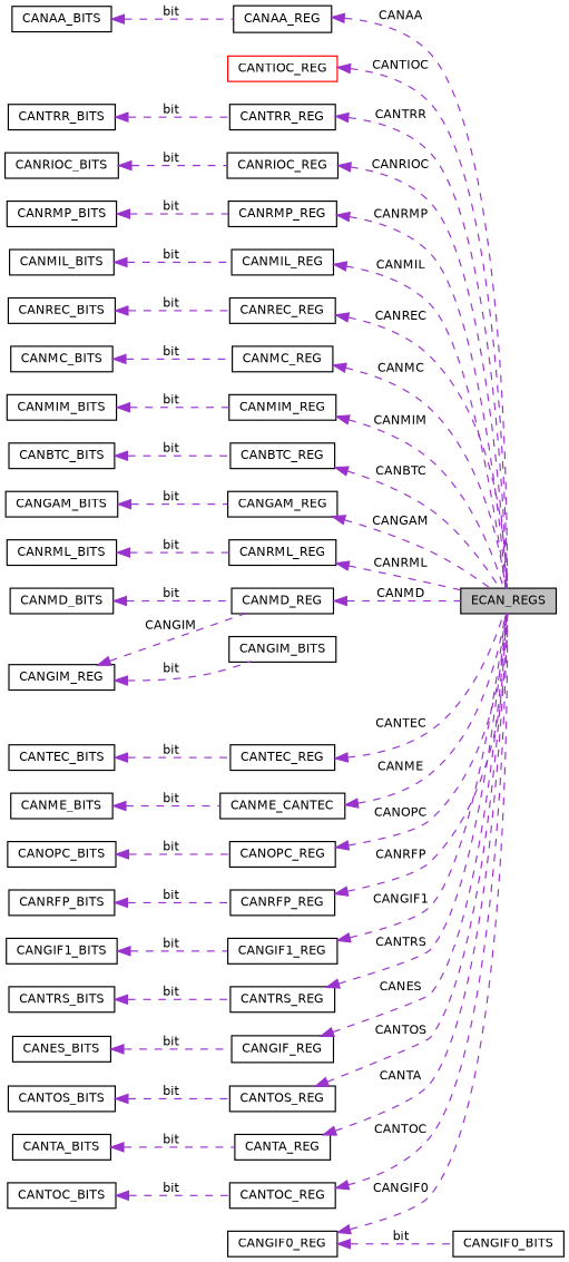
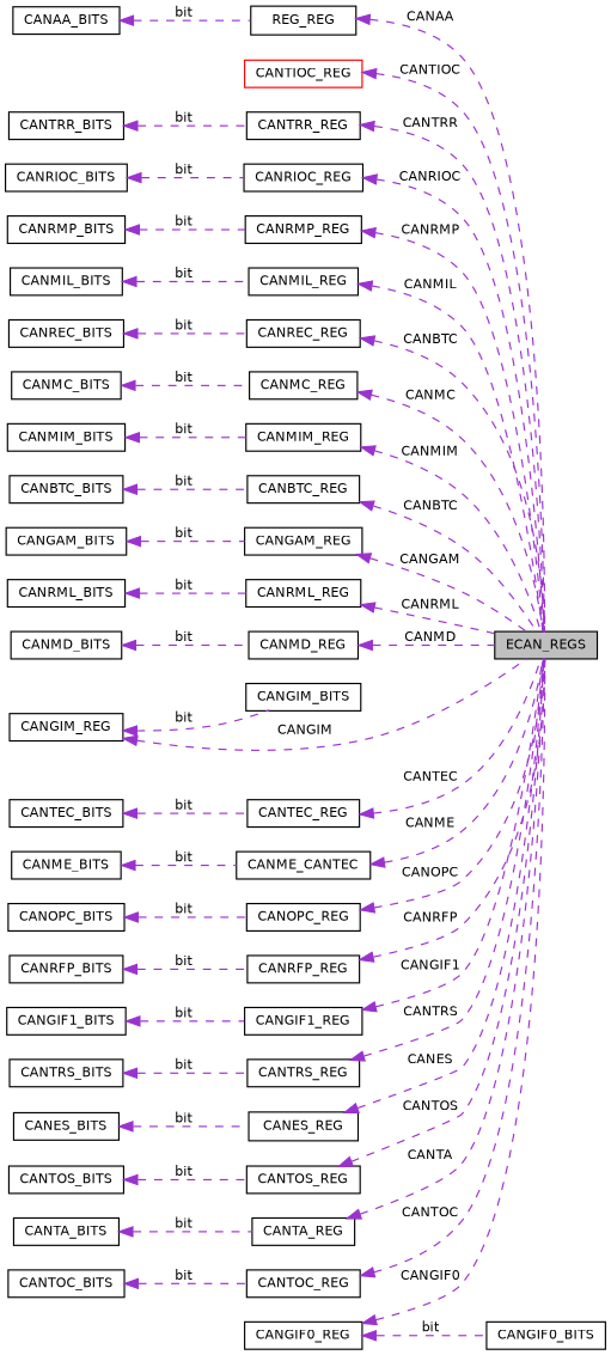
  digraph {
    rankdir=LR
    node [color=black fillcolor=white fontname=Helvetica fontsize=10 shape=record style=filled]
    edge [color=darkorchid3 dir=back fontname=Helvetica fontsize=10 labelfontname=Helvetica labelfontsize=10 style=dashed]
    n1 [fillcolor=grey75 fontcolor=black height=0.2 label=ECAN_REGS width=0.4]
    n2 [height=0.2 label=CANTRR_REG width=0.4]
    n3 [height=0.2 label=CANTRR_BITS width=0.4]
    n4 [height=0.2 label=CANRIOC_REG width=0.4]
    n5 [height=0.2 label=CANRIOC_BITS width=0.4]
    n6 [height=0.2 label=CANRMP_REG width=0.4]
    n7 [height=0.2 label=CANRMP_BITS width=0.4]
    n8 [height=0.2 label=CANMIL_REG width=0.4]
    n9 [height=0.2 label=CANMIL_BITS width=0.4]
    n10 [height=0.2 label=CANREC_REG width=0.4]
    n11 [height=0.2 label=CANREC_BITS width=0.4]
    n12 [height=0.2 label=CANMC_REG width=0.4]
    n13 [height=0.2 label=CANMC_BITS width=0.4]
    n14 [height=0.2 label=CANMIM_REG width=0.4]
    n15 [height=0.2 label=CANMIM_BITS width=0.4]
    n16 [height=0.2 label=CANBTC_REG width=0.4]
    n17 [height=0.2 label=CANBTC_BITS width=0.4]
    n18 [height=0.2 label=CANGAM_REG width=0.4]
    n19 [height=0.2 label=CANGAM_BITS width=0.4]
    n20 [height=0.2 label=CANRML_REG width=0.4]
    n21 [height=0.2 label=CANRML_BITS width=0.4]
    n22 [height=0.2 label=CANMD_REG width=0.4]
    n23 [height=0.2 label=CANMD_BITS width=0.4]
    n24 [height=0.2 label=CANTEC_REG width=0.4]
    n25 [height=0.2 label=CANTEC_BITS width=0.4]
    n26 [height=0.2 label=CANME_CANTEC width=0.4]
    n27 [height=0.2 label=CANME_BITS width=0.4]
    n28 [height=0.2 label=CANOPC_REG width=0.4]
    n29 [height=0.2 label=CANOPC_BITS width=0.4]
    n30 [height=0.2 label=CANRFP_REG width=0.4]
    n31 [height=0.2 label=CANRFP_BITS width=0.4]
    n32 [height=0.2 label=CANGIF1_REG width=0.4]
    n33 [height=0.2 label=CANGIF1_BITS width=0.4]
    n34 [height=0.2 label=CANTRS_REG width=0.4]
    n35 [height=0.2 label=CANTRS_BITS width=0.4]
    n36 [height=0.2 label=CANGIF0_REG width=0.4]
    n37 [height=0.2 label=CANGIF0_BITS width=0.4]
-   n38 [height=0.2 label=CANGIF_REG width=0.4]
+   n38 [height=0.2 label=CANES_REG width=0.4]
    n39 [height=0.2 label=CANES_BITS width=0.4]
    n40 [height=0.2 label=CANTOS_REG width=0.4]
    n41 [height=0.2 label=CANTOS_BITS width=0.4]
    n42 [height=0.2 label=CANTA_REG width=0.4]
    n43 [height=0.2 label=CANTA_BITS width=0.4]
    n44 [height=0.2 label=CANTOC_REG width=0.4]
    n45 [height=0.2 label=CANTOC_BITS width=0.4]
    n46 [height=0.2 label=CANGIM_REG width=0.4]
    n47 [height=0.2 label=CANGIM_BITS width=0.4]
-   n48 [height=0.2 label=CANAA_REG width=0.4]
+   n48 [height=0.2 label=REG_REG width=0.4]
    n49 [height=0.2 label=CANAA_BITS width=0.4]
    n50 [color=red height=0.2 label=CANTIOC_REG width=0.4]
    n2 -> n1 [label=" CANTRR"]
    n3 -> n2 [label=" bit"]
    n4 -> n1 [label=" CANRIOC"]
    n5 -> n4 [label=" bit"]
    n6 -> n1 [label=" CANRMP"]
    n7 -> n6 [label=" bit"]
    n8 -> n1 [label=" CANMIL"]
    n9 -> n8 [label=" bit"]
-   n10 -> n1 [label=" CANREC"]
+   n10 -> n1 [label=" CANBTC"]
    n11 -> n10 [label=" bit"]
    n12 -> n1 [label=" CANMC"]
    n13 -> n12 [label=" bit"]
    n14 -> n1 [label=" CANMIM"]
    n15 -> n14 [label=" bit"]
    n16 -> n1 [label=" CANBTC"]
    n17 -> n16 [label=" bit"]
    n18 -> n1 [label=" CANGAM"]
    n19 -> n18 [label=" bit"]
    n20 -> n1 [label=" CANRML"]
    n21 -> n20 [label=" bit"]
    n22 -> n1 [label=" CANMD"]
    n23 -> n22 [label=" bit"]
    n24 -> n1 [label=" CANTEC"]
    n25 -> n24 [label=" bit"]
    n26 -> n1 [label=" CANME"]
    n27 -> n26 [label=" bit"]
    n28 -> n1 [label=" CANOPC"]
    n29 -> n28 [label=" bit"]
    n30 -> n1 [label=" CANRFP"]
    n31 -> n30 [label=" bit"]
    n32 -> n1 [label=" CANGIF1"]
    n33 -> n32 [label=" bit"]
    n34 -> n1 [label=" CANTRS"]
    n35 -> n34 [label=" bit"]
    n36 -> n1 [label=" CANGIF0"]
    n36 -> n37 [label=" bit"]
    n38 -> n1 [label=" CANES"]
    n39 -> n38 [label=" bit"]
    n40 -> n1 [label=" CANTOS"]
    n41 -> n40 [label=" bit"]
    n42 -> n1 [label=" CANTA"]
    n43 -> n42 [label=" bit"]
    n44 -> n1 [label=" CANTOC"]
    n45 -> n44 [label=" bit"]
-   n46 -> n22 [label=" CANGIM"]
+   n46 -> n1 [label=" CANGIM"]
    n46 -> n47 [label=" bit"]
    n48 -> n1 [label=" CANAA"]
    n49 -> n48 [label=" bit"]
    n50 -> n1 [label=" CANTIOC"]
  }
